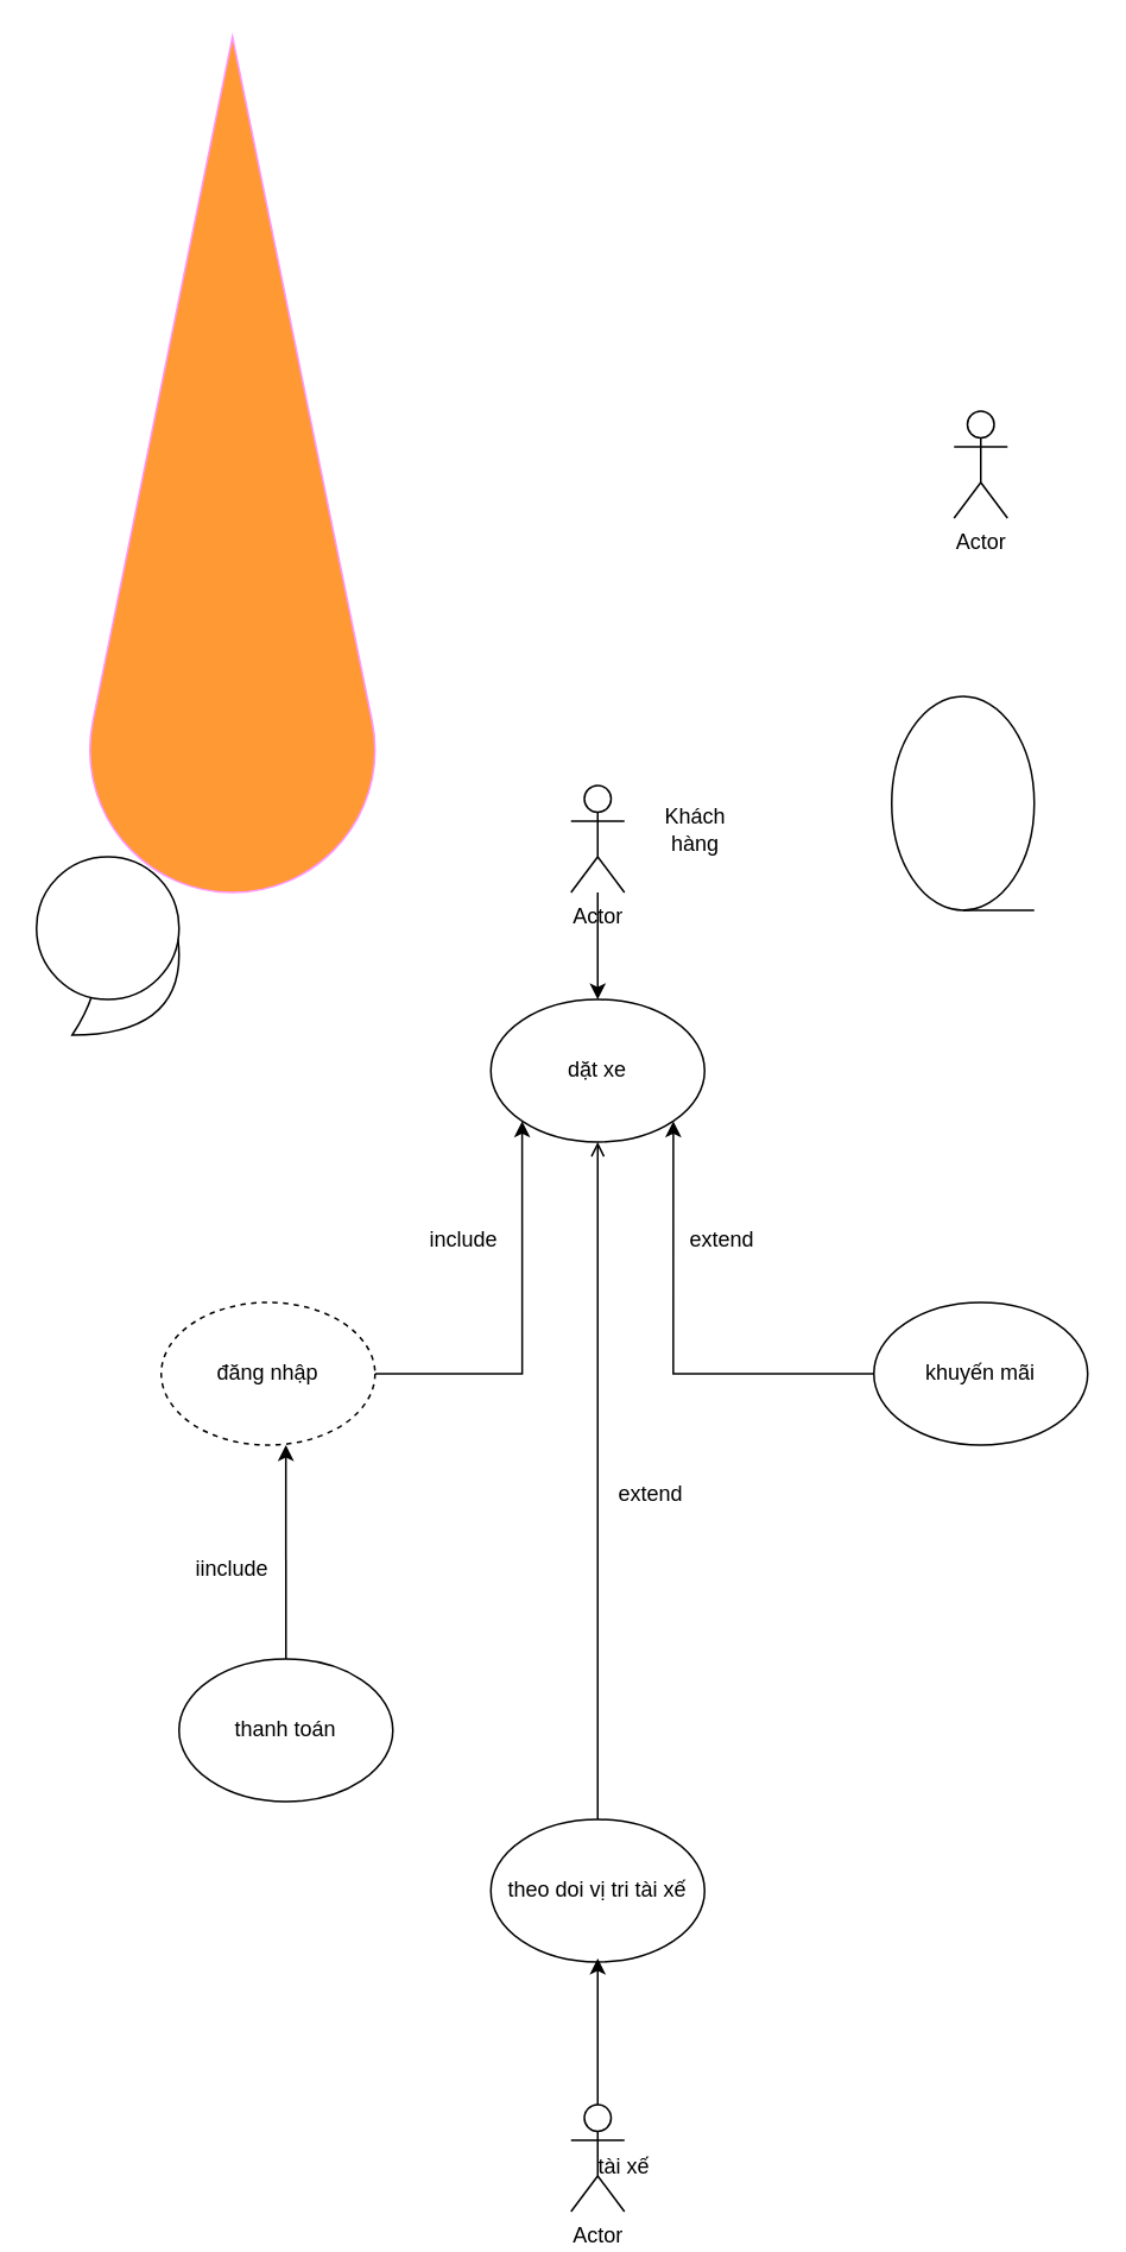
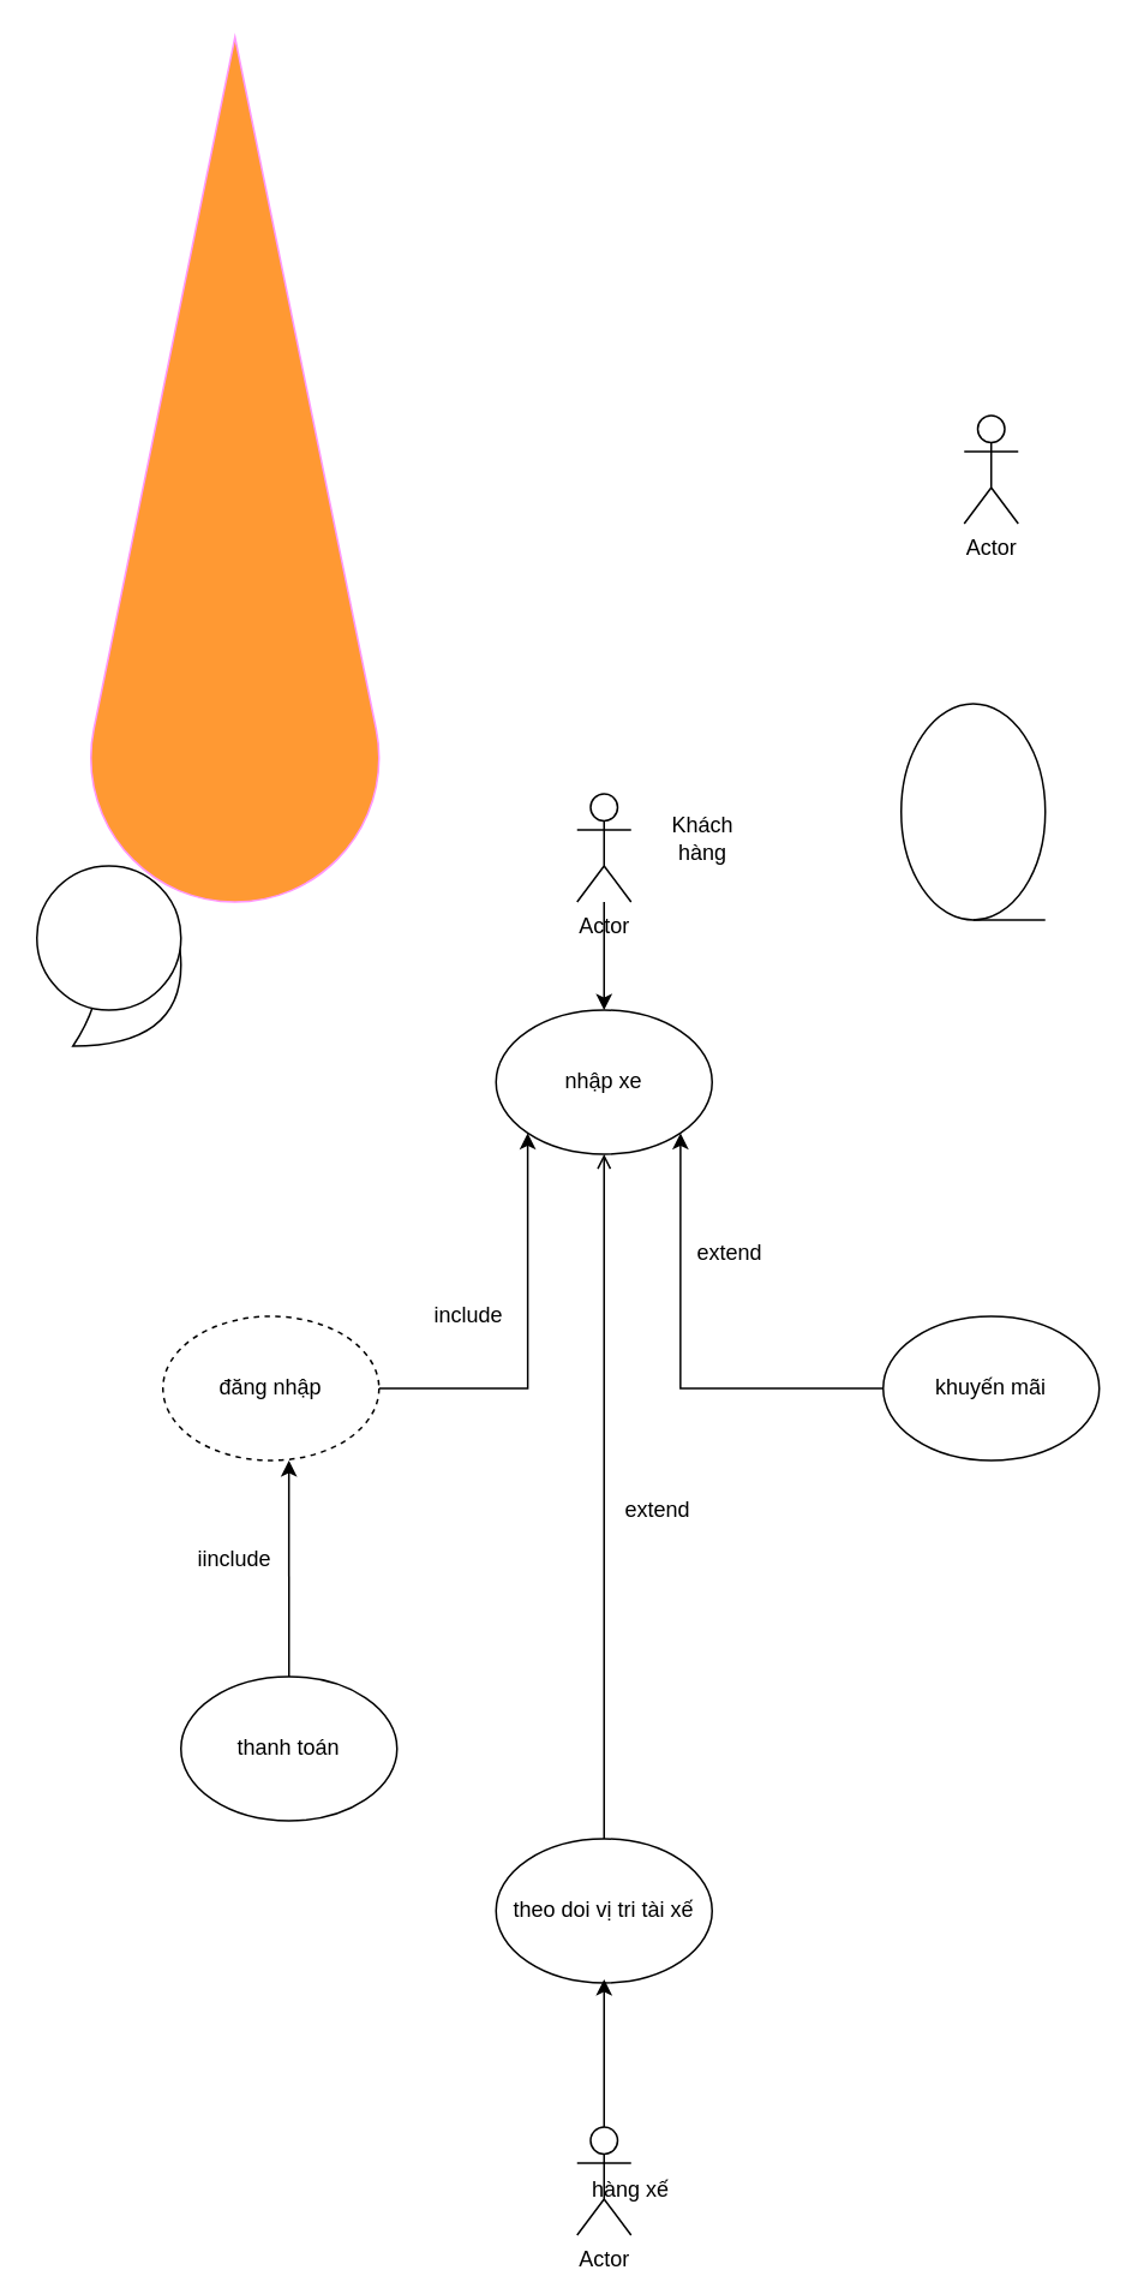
  <mxCell id="0" />
  <mxCell id="1" parent="0" />
  <mxCell id="2" value="" style="shape=xor;whiteSpace=wrap;html=1;" vertex="1" parent="1"><mxGeometry x="40" y="490" width="60" height="90" as="geometry" /></mxCell>
  <mxCell id="3" style="edgeStyle=orthogonalEdgeStyle;rounded=0;orthogonalLoop=1;jettySize=auto;html=1;entryX=0.5;entryY=0;entryDx=0;entryDy=0;" parent="1" source="4" target="6" edge="1"><mxGeometry relative="1" as="geometry" /></mxCell>
  <mxCell id="4" value="Actor" style="shape=umlActor;verticalLabelPosition=bottom;verticalAlign=top;html=1;outlineConnect=0;" parent="1" vertex="1"><mxGeometry x="320" y="440" width="30" height="60" as="geometry" /></mxCell>
  <mxCell id="5" value="Khách hàng" style="text;html=1;whiteSpace=wrap;strokeColor=none;fillColor=none;align=center;verticalAlign=middle;rounded=0;" parent="1" vertex="1"><mxGeometry x="360" y="450" width="60" height="30" as="geometry" /></mxCell>
- <mxCell id="6" value="dặt xe" style="ellipse;whiteSpace=wrap;html=1;" parent="1" vertex="1"><mxGeometry x="275" y="560" width="120" height="80" as="geometry" /></mxCell>
+ <mxCell id="6" value="nhập xe" style="ellipse;whiteSpace=wrap;html=1;" parent="1" vertex="1"><mxGeometry x="275" y="560" width="120" height="80" as="geometry" /></mxCell>
  <mxCell id="7" style="edgeStyle=orthogonalEdgeStyle;rounded=0;orthogonalLoop=1;jettySize=auto;html=1;entryX=0;entryY=1;entryDx=0;entryDy=0;" parent="1" source="8" target="6" edge="1"><mxGeometry relative="1" as="geometry" /></mxCell>
  <mxCell id="8" value="đăng nhập" style="ellipse;whiteSpace=wrap;html=1;dashed=1;" parent="1" vertex="1"><mxGeometry x="90" y="730" width="120" height="80" as="geometry" /></mxCell>
  <mxCell id="9" style="edgeStyle=orthogonalEdgeStyle;rounded=0;orthogonalLoop=1;jettySize=auto;html=1;entryX=1;entryY=1;entryDx=0;entryDy=0;" parent="1" source="10" target="6" edge="1"><mxGeometry relative="1" as="geometry" /></mxCell>
  <mxCell id="10" value="khuyến mãi" style="ellipse;whiteSpace=wrap;html=1;" parent="1" vertex="1"><mxGeometry x="490" y="730" width="120" height="80" as="geometry" /></mxCell>
- <mxCell id="11" value="include" style="text;html=1;whiteSpace=wrap;strokeColor=none;fillColor=none;align=center;verticalAlign=middle;rounded=0;" parent="1" vertex="1"><mxGeometry x="230" y="680" width="60" height="30" as="geometry" /></mxCell>
+ <mxCell id="11" value="include" style="text;html=1;whiteSpace=wrap;strokeColor=none;fillColor=none;align=center;verticalAlign=middle;rounded=0;" parent="1" vertex="1"><mxGeometry x="230" y="715" width="60" height="30" as="geometry" /></mxCell>
  <mxCell id="12" value="extend" style="text;html=1;whiteSpace=wrap;strokeColor=none;fillColor=none;align=center;verticalAlign=middle;rounded=0;" parent="1" vertex="1"><mxGeometry x="375" y="680" width="60" height="30" as="geometry" /></mxCell>
  <mxCell id="13" value="thanh toán" style="ellipse;whiteSpace=wrap;html=1;" parent="1" vertex="1"><mxGeometry x="100" y="930" width="120" height="80" as="geometry" /></mxCell>
  <mxCell id="14" style="edgeStyle=orthogonalEdgeStyle;rounded=0;orthogonalLoop=1;jettySize=auto;html=1;entryX=0.583;entryY=1;entryDx=0;entryDy=0;entryPerimeter=0;" parent="1" source="13" target="8" edge="1"><mxGeometry relative="1" as="geometry" /></mxCell>
- <mxCell id="15" value="iinclude" style="text;html=1;whiteSpace=wrap;strokeColor=none;fillColor=none;align=center;verticalAlign=middle;rounded=0;" parent="1" vertex="1"><mxGeometry x="100" y="865" width="60" height="30" as="geometry" /></mxCell>
+ <mxCell id="15" value="iinclude" style="text;html=1;whiteSpace=wrap;strokeColor=none;fillColor=none;align=center;verticalAlign=middle;rounded=0;" parent="1" vertex="1"><mxGeometry x="100" y="850" width="60" height="30" as="geometry" /></mxCell>
  <mxCell id="16" style="edgeStyle=orthogonalEdgeStyle;rounded=0;orthogonalLoop=1;jettySize=auto;html=1;entryX=0.5;entryY=1;entryDx=0;entryDy=0;endArrow=open;" parent="1" source="17" target="6" edge="1"><mxGeometry relative="1" as="geometry" /></mxCell>
  <mxCell id="17" value="theo doi vị tri tài xế" style="ellipse;whiteSpace=wrap;html=1;" parent="1" vertex="1"><mxGeometry x="275" y="1020" width="120" height="80" as="geometry" /></mxCell>
  <mxCell id="18" value="extend&lt;div&gt;&lt;br&gt;&lt;/div&gt;" style="text;html=1;whiteSpace=wrap;strokeColor=none;fillColor=none;align=center;verticalAlign=middle;rounded=0;" parent="1" vertex="1"><mxGeometry x="335" y="830" width="60" height="30" as="geometry" /></mxCell>
  <mxCell id="19" value="Actor" style="shape=umlActor;verticalLabelPosition=bottom;verticalAlign=top;html=1;outlineConnect=0;" parent="1" vertex="1"><mxGeometry x="320" y="1180" width="30" height="60" as="geometry" /></mxCell>
- <mxCell id="20" value="tài xế" style="text;html=1;whiteSpace=wrap;strokeColor=none;fillColor=none;align=center;verticalAlign=middle;rounded=0;" parent="1" vertex="1"><mxGeometry x="320" y="1200" width="60" height="30" as="geometry" /></mxCell>
+ <mxCell id="20" value="hàng xế" style="text;html=1;whiteSpace=wrap;strokeColor=none;fillColor=none;align=center;verticalAlign=middle;rounded=0;" parent="1" vertex="1"><mxGeometry x="320" y="1200" width="60" height="30" as="geometry" /></mxCell>
  <mxCell id="21" style="edgeStyle=orthogonalEdgeStyle;rounded=0;orthogonalLoop=1;jettySize=auto;html=1;" parent="1" source="19" edge="1"><mxGeometry relative="1" as="geometry"><mxPoint x="335" y="1098" as="targetPoint" /></mxGeometry></mxCell>
  <mxCell id="22" value="" style="ellipse;whiteSpace=wrap;html=1;aspect=fixed;" vertex="1" parent="1"><mxGeometry x="20" y="480" width="80" height="80" as="geometry" /></mxCell>
  <mxCell id="23" value="" style="shape=tapeData;whiteSpace=wrap;html=1;perimeter=ellipsePerimeter;" vertex="1" parent="1"><mxGeometry x="500" y="390" width="80" height="120" as="geometry" /></mxCell>
  <mxCell id="24" value="" style="verticalLabelPosition=bottom;verticalAlign=top;html=1;shape=mxgraph.basic.drop;strokeColor=#FF97FF;fillColor=#FF9933;" vertex="1" parent="1"><mxGeometry x="50" y="20" width="160" height="480" as="geometry" /></mxCell>
  <mxCell id="25" value="Actor" style="shape=umlActor;verticalLabelPosition=bottom;verticalAlign=top;html=1;" vertex="1" parent="1"><mxGeometry x="535" y="230" width="30" height="60" as="geometry" /></mxCell>
